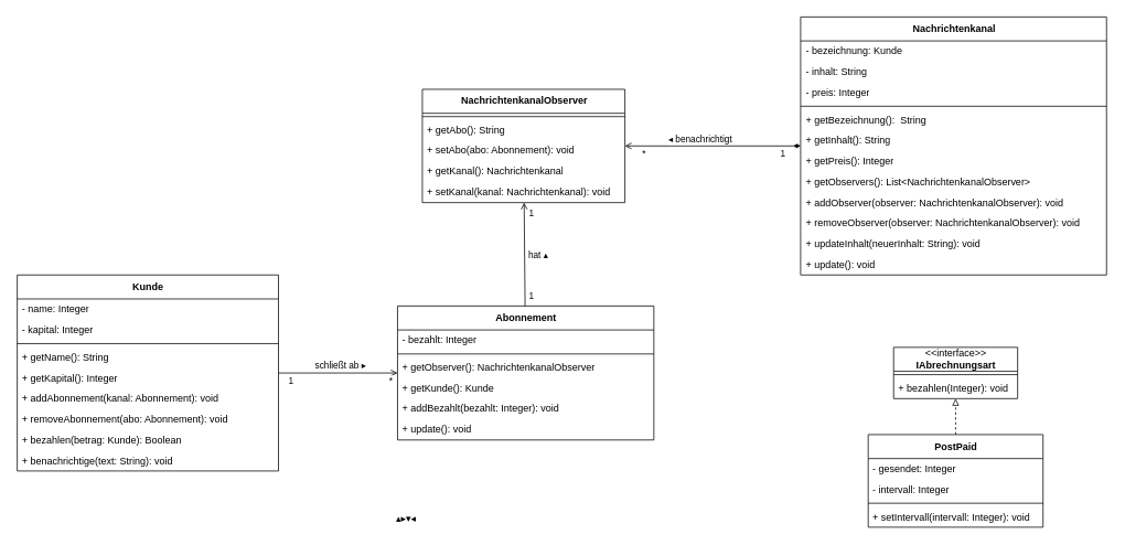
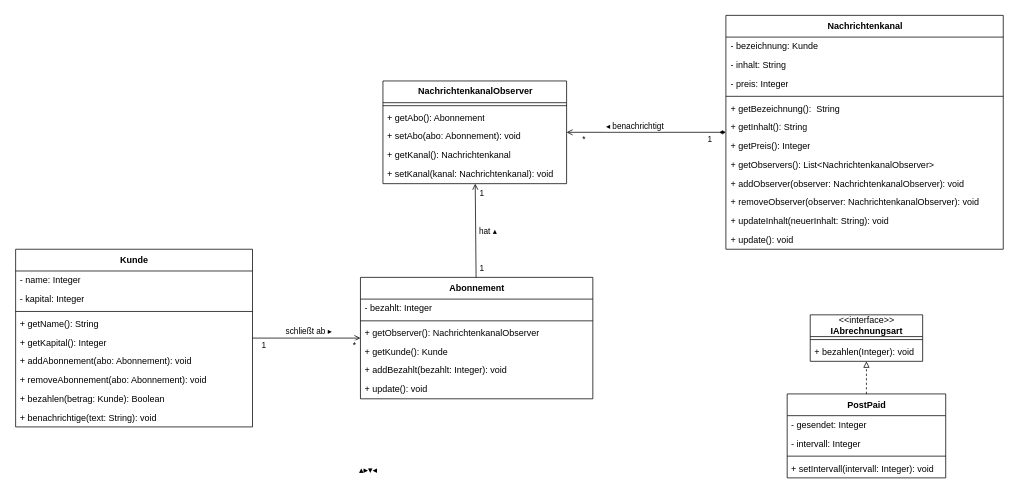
  <mxCell id="0" />
  <mxCell id="1" parent="0" />
  <mxCell id="2" value="Kunde" style="swimlane;fontStyle=1;align=center;verticalAlign=middle;childLayout=stackLayout;horizontal=1;startSize=29;horizontalStack=0;resizeParent=1;resizeParentMax=0;resizeLast=0;collapsible=0;marginBottom=0;html=1;" vertex="1" parent="1"><mxGeometry x="20" y="332" width="316" height="237" as="geometry" /></mxCell>
  <mxCell id="3" value="&lt;div&gt;- name: Integer&lt;/div&gt;" style="text;html=1;strokeColor=none;fillColor=none;align=left;verticalAlign=middle;spacingLeft=4;spacingRight=4;overflow=hidden;rotatable=0;points=[[0,0.5],[1,0.5]];portConstraint=eastwest;" vertex="1" parent="2"><mxGeometry y="29" width="316" height="25" as="geometry" /></mxCell>
  <mxCell id="4" value="&lt;div&gt;- kapital: Integer&lt;/div&gt;" style="text;html=1;strokeColor=none;fillColor=none;align=left;verticalAlign=middle;spacingLeft=4;spacingRight=4;overflow=hidden;rotatable=0;points=[[0,0.5],[1,0.5]];portConstraint=eastwest;" vertex="1" parent="2"><mxGeometry y="54" width="316" height="25" as="geometry" /></mxCell>
  <mxCell id="5" value="" style="line;strokeWidth=1;fillColor=none;align=left;verticalAlign=middle;spacingTop=-1;spacingLeft=3;spacingRight=3;rotatable=0;labelPosition=right;points=[];portConstraint=eastwest;" vertex="1" parent="2"><mxGeometry y="79" width="316" height="8" as="geometry" /></mxCell>
  <mxCell id="6" value="+ getName(): String" style="text;html=1;strokeColor=none;fillColor=none;align=left;verticalAlign=middle;spacingLeft=4;spacingRight=4;overflow=hidden;rotatable=0;points=[[0,0.5],[1,0.5]];portConstraint=eastwest;" vertex="1" parent="2"><mxGeometry y="87" width="316" height="25" as="geometry" /></mxCell>
  <mxCell id="7" value="+ getKapital(): Integer" style="text;html=1;strokeColor=none;fillColor=none;align=left;verticalAlign=middle;spacingLeft=4;spacingRight=4;overflow=hidden;rotatable=0;points=[[0,0.5],[1,0.5]];portConstraint=eastwest;" vertex="1" parent="2"><mxGeometry y="112" width="316" height="25" as="geometry" /></mxCell>
- <mxCell id="8" value="+ addAbonnement(kanal: Abonnement): void" style="text;html=1;strokeColor=none;fillColor=none;align=left;verticalAlign=middle;spacingLeft=4;spacingRight=4;overflow=hidden;rotatable=0;points=[[0,0.5],[1,0.5]];portConstraint=eastwest;" vertex="1" parent="2"><mxGeometry y="137" width="316" height="25" as="geometry" /></mxCell>
+ <mxCell id="8" value="+ addAbonnement(abo: Abonnement): void" style="text;html=1;strokeColor=none;fillColor=none;align=left;verticalAlign=middle;spacingLeft=4;spacingRight=4;overflow=hidden;rotatable=0;points=[[0,0.5],[1,0.5]];portConstraint=eastwest;" vertex="1" parent="2"><mxGeometry y="137" width="316" height="25" as="geometry" /></mxCell>
  <mxCell id="9" value="+ removeAbonnement(abo: Abonnement): void" style="text;html=1;strokeColor=none;fillColor=none;align=left;verticalAlign=middle;spacingLeft=4;spacingRight=4;overflow=hidden;rotatable=0;points=[[0,0.5],[1,0.5]];portConstraint=eastwest;" vertex="1" parent="2"><mxGeometry y="162" width="316" height="25" as="geometry" /></mxCell>
  <mxCell id="10" value="+ bezahlen(betrag: Kunde): Boolean" style="text;html=1;strokeColor=none;fillColor=none;align=left;verticalAlign=middle;spacingLeft=4;spacingRight=4;overflow=hidden;rotatable=0;points=[[0,0.5],[1,0.5]];portConstraint=eastwest;" vertex="1" parent="2"><mxGeometry y="187" width="316" height="25" as="geometry" /></mxCell>
  <mxCell id="11" value="+ benachrichtige(text: String): void" style="text;html=1;strokeColor=none;fillColor=none;align=left;verticalAlign=middle;spacingLeft=4;spacingRight=4;overflow=hidden;rotatable=0;points=[[0,0.5],[1,0.5]];portConstraint=eastwest;" vertex="1" parent="2"><mxGeometry y="212" width="316" height="25" as="geometry" /></mxCell>
  <mxCell id="12" value="&lt;div&gt;Abonnement&lt;/div&gt;" style="swimlane;fontStyle=1;align=center;verticalAlign=middle;childLayout=stackLayout;horizontal=1;startSize=29;horizontalStack=0;resizeParent=1;resizeParentMax=0;resizeLast=0;collapsible=0;marginBottom=0;html=1;" vertex="1" parent="1"><mxGeometry x="480" y="369.5" width="310" height="162" as="geometry" /></mxCell>
  <mxCell id="13" value="- bezahlt: Integer" style="text;html=1;strokeColor=none;fillColor=none;align=left;verticalAlign=middle;spacingLeft=4;spacingRight=4;overflow=hidden;rotatable=0;points=[[0,0.5],[1,0.5]];portConstraint=eastwest;" vertex="1" parent="12"><mxGeometry y="29" width="310" height="25" as="geometry" /></mxCell>
  <mxCell id="14" value="" style="line;strokeWidth=1;fillColor=none;align=left;verticalAlign=middle;spacingTop=-1;spacingLeft=3;spacingRight=3;rotatable=0;labelPosition=right;points=[];portConstraint=eastwest;" vertex="1" parent="12"><mxGeometry y="54" width="310" height="8" as="geometry" /></mxCell>
  <mxCell id="15" value="+ getObserver(): NachrichtenkanalObserver" style="text;html=1;strokeColor=none;fillColor=none;align=left;verticalAlign=middle;spacingLeft=4;spacingRight=4;overflow=hidden;rotatable=0;points=[[0,0.5],[1,0.5]];portConstraint=eastwest;" vertex="1" parent="12"><mxGeometry y="62" width="310" height="25" as="geometry" /></mxCell>
  <mxCell id="16" value="+ getKunde(): Kunde" style="text;html=1;strokeColor=none;fillColor=none;align=left;verticalAlign=middle;spacingLeft=4;spacingRight=4;overflow=hidden;rotatable=0;points=[[0,0.5],[1,0.5]];portConstraint=eastwest;" vertex="1" parent="12"><mxGeometry y="87" width="310" height="25" as="geometry" /></mxCell>
  <mxCell id="17" value="+ addBezahlt(bezahlt: Integer): void" style="text;html=1;strokeColor=none;fillColor=none;align=left;verticalAlign=middle;spacingLeft=4;spacingRight=4;overflow=hidden;rotatable=0;points=[[0,0.5],[1,0.5]];portConstraint=eastwest;" vertex="1" parent="12"><mxGeometry y="112" width="310" height="25" as="geometry" /></mxCell>
  <mxCell id="18" value="+ update(): void" style="text;html=1;strokeColor=none;fillColor=none;align=left;verticalAlign=middle;spacingLeft=4;spacingRight=4;overflow=hidden;rotatable=0;points=[[0,0.5],[1,0.5]];portConstraint=eastwest;" vertex="1" parent="12"><mxGeometry y="137" width="310" height="25" as="geometry" /></mxCell>
  <mxCell id="19" value="NachrichtenkanalObserver" style="swimlane;fontStyle=1;align=center;verticalAlign=middle;childLayout=stackLayout;horizontal=1;startSize=29;horizontalStack=0;resizeParent=1;resizeParentMax=0;resizeLast=0;collapsible=0;marginBottom=0;html=1;" vertex="1" parent="1"><mxGeometry x="510" y="107.5" width="245" height="137" as="geometry" /></mxCell>
  <mxCell id="20" value="" style="line;strokeWidth=1;fillColor=none;align=left;verticalAlign=middle;spacingTop=-1;spacingLeft=3;spacingRight=3;rotatable=0;labelPosition=right;points=[];portConstraint=eastwest;" vertex="1" parent="19"><mxGeometry y="29" width="245" height="8" as="geometry" /></mxCell>
- <mxCell id="21" value="+ getAbo(): String" style="text;html=1;strokeColor=none;fillColor=none;align=left;verticalAlign=middle;spacingLeft=4;spacingRight=4;overflow=hidden;rotatable=0;points=[[0,0.5],[1,0.5]];portConstraint=eastwest;" vertex="1" parent="19"><mxGeometry y="37" width="245" height="25" as="geometry" /></mxCell>
+ <mxCell id="21" value="+ getAbo(): Abonnement" style="text;html=1;strokeColor=none;fillColor=none;align=left;verticalAlign=middle;spacingLeft=4;spacingRight=4;overflow=hidden;rotatable=0;points=[[0,0.5],[1,0.5]];portConstraint=eastwest;" vertex="1" parent="19"><mxGeometry y="37" width="245" height="25" as="geometry" /></mxCell>
  <mxCell id="22" value="+ setAbo(abo: Abonnement): void" style="text;html=1;strokeColor=none;fillColor=none;align=left;verticalAlign=middle;spacingLeft=4;spacingRight=4;overflow=hidden;rotatable=0;points=[[0,0.5],[1,0.5]];portConstraint=eastwest;" vertex="1" parent="19"><mxGeometry y="62" width="245" height="25" as="geometry" /></mxCell>
  <mxCell id="23" value="+ getKanal(): Nachrichtenkanal" style="text;html=1;strokeColor=none;fillColor=none;align=left;verticalAlign=middle;spacingLeft=4;spacingRight=4;overflow=hidden;rotatable=0;points=[[0,0.5],[1,0.5]];portConstraint=eastwest;" vertex="1" parent="19"><mxGeometry y="87" width="245" height="25" as="geometry" /></mxCell>
  <mxCell id="24" value="+ setKanal(kanal: Nachrichtenkanal): void" style="text;html=1;strokeColor=none;fillColor=none;align=left;verticalAlign=middle;spacingLeft=4;spacingRight=4;overflow=hidden;rotatable=0;points=[[0,0.5],[1,0.5]];portConstraint=eastwest;" vertex="1" parent="19"><mxGeometry y="112" width="245" height="25" as="geometry" /></mxCell>
  <mxCell id="25" value="&lt;div&gt;Nachrichtenkanal&lt;/div&gt;" style="swimlane;fontStyle=1;align=center;verticalAlign=middle;childLayout=stackLayout;horizontal=1;startSize=29;horizontalStack=0;resizeParent=1;resizeParentMax=0;resizeLast=0;collapsible=0;marginBottom=0;html=1;" vertex="1" parent="1"><mxGeometry x="967.5" y="20" width="370" height="312" as="geometry" /></mxCell>
  <mxCell id="26" value="- bezeichnung: Kunde" style="text;html=1;strokeColor=none;fillColor=none;align=left;verticalAlign=middle;spacingLeft=4;spacingRight=4;overflow=hidden;rotatable=0;points=[[0,0.5],[1,0.5]];portConstraint=eastwest;" vertex="1" parent="25"><mxGeometry y="29" width="370" height="25" as="geometry" /></mxCell>
  <mxCell id="27" value="- inhalt: String" style="text;html=1;strokeColor=none;fillColor=none;align=left;verticalAlign=middle;spacingLeft=4;spacingRight=4;overflow=hidden;rotatable=0;points=[[0,0.5],[1,0.5]];portConstraint=eastwest;" vertex="1" parent="25"><mxGeometry y="54" width="370" height="25" as="geometry" /></mxCell>
  <mxCell id="28" value="- preis: Integer" style="text;html=1;strokeColor=none;fillColor=none;align=left;verticalAlign=middle;spacingLeft=4;spacingRight=4;overflow=hidden;rotatable=0;points=[[0,0.5],[1,0.5]];portConstraint=eastwest;" vertex="1" parent="25"><mxGeometry y="79" width="370" height="25" as="geometry" /></mxCell>
  <mxCell id="29" value="" style="line;strokeWidth=1;fillColor=none;align=left;verticalAlign=middle;spacingTop=-1;spacingLeft=3;spacingRight=3;rotatable=0;labelPosition=right;points=[];portConstraint=eastwest;" vertex="1" parent="25"><mxGeometry y="104" width="370" height="8" as="geometry" /></mxCell>
  <mxCell id="30" value="+ getBezeichnung():&amp;nbsp; String" style="text;html=1;strokeColor=none;fillColor=none;align=left;verticalAlign=middle;spacingLeft=4;spacingRight=4;overflow=hidden;rotatable=0;points=[[0,0.5],[1,0.5]];portConstraint=eastwest;" vertex="1" parent="25"><mxGeometry y="112" width="370" height="25" as="geometry" /></mxCell>
  <mxCell id="31" value="+ getInhalt(): String" style="text;html=1;strokeColor=none;fillColor=none;align=left;verticalAlign=middle;spacingLeft=4;spacingRight=4;overflow=hidden;rotatable=0;points=[[0,0.5],[1,0.5]];portConstraint=eastwest;" vertex="1" parent="25"><mxGeometry y="137" width="370" height="25" as="geometry" /></mxCell>
  <mxCell id="32" value="+ getPreis(): Integer" style="text;html=1;strokeColor=none;fillColor=none;align=left;verticalAlign=middle;spacingLeft=4;spacingRight=4;overflow=hidden;rotatable=0;points=[[0,0.5],[1,0.5]];portConstraint=eastwest;" vertex="1" parent="25"><mxGeometry y="162" width="370" height="25" as="geometry" /></mxCell>
  <mxCell id="33" value="+ getObservers(): List&amp;lt;NachrichtenkanalObserver&amp;gt;" style="text;html=1;strokeColor=none;fillColor=none;align=left;verticalAlign=middle;spacingLeft=4;spacingRight=4;overflow=hidden;rotatable=0;points=[[0,0.5],[1,0.5]];portConstraint=eastwest;" vertex="1" parent="25"><mxGeometry y="187" width="370" height="25" as="geometry" /></mxCell>
  <mxCell id="34" value="+ addObserver(observer: NachrichtenkanalObserver): void" style="text;html=1;strokeColor=none;fillColor=none;align=left;verticalAlign=middle;spacingLeft=4;spacingRight=4;overflow=hidden;rotatable=0;points=[[0,0.5],[1,0.5]];portConstraint=eastwest;" vertex="1" parent="25"><mxGeometry y="212" width="370" height="25" as="geometry" /></mxCell>
  <mxCell id="35" value="+ removeObserver(observer: NachrichtenkanalObserver): void" style="text;html=1;strokeColor=none;fillColor=none;align=left;verticalAlign=middle;spacingLeft=4;spacingRight=4;overflow=hidden;rotatable=0;points=[[0,0.5],[1,0.5]];portConstraint=eastwest;" vertex="1" parent="25"><mxGeometry y="237" width="370" height="25" as="geometry" /></mxCell>
  <mxCell id="36" value="+ updateInhalt(neuerInhalt: String): void" style="text;html=1;strokeColor=none;fillColor=none;align=left;verticalAlign=middle;spacingLeft=4;spacingRight=4;overflow=hidden;rotatable=0;points=[[0,0.5],[1,0.5]];portConstraint=eastwest;" vertex="1" parent="25"><mxGeometry y="262" width="370" height="25" as="geometry" /></mxCell>
  <mxCell id="37" value="+ update(): void" style="text;html=1;strokeColor=none;fillColor=none;align=left;verticalAlign=middle;spacingLeft=4;spacingRight=4;overflow=hidden;rotatable=0;points=[[0,0.5],[1,0.5]];portConstraint=eastwest;" vertex="1" parent="25"><mxGeometry y="287" width="370" height="25" as="geometry" /></mxCell>
  <mxCell id="38" value="&lt;div&gt;&lt;span style=&quot;font-weight: normal&quot;&gt;&amp;lt;&amp;lt;interface&amp;gt;&amp;gt;&lt;/span&gt;&lt;/div&gt;&lt;div&gt;IAbrechnungsart&lt;br&gt;&lt;/div&gt;" style="swimlane;fontStyle=1;align=center;verticalAlign=middle;childLayout=stackLayout;horizontal=1;startSize=29;horizontalStack=0;resizeParent=1;resizeParentMax=0;resizeLast=0;collapsible=0;marginBottom=0;html=1;" vertex="1" parent="1"><mxGeometry x="1080" y="419.5" width="150" height="62" as="geometry" /></mxCell>
  <mxCell id="39" value="" style="line;strokeWidth=1;fillColor=none;align=left;verticalAlign=middle;spacingTop=-1;spacingLeft=3;spacingRight=3;rotatable=0;labelPosition=right;points=[];portConstraint=eastwest;" vertex="1" parent="38"><mxGeometry y="29" width="150" height="8" as="geometry" /></mxCell>
  <mxCell id="40" value="+ bezahlen(Integer): void" style="text;html=1;strokeColor=none;fillColor=none;align=left;verticalAlign=middle;spacingLeft=4;spacingRight=4;overflow=hidden;rotatable=0;points=[[0,0.5],[1,0.5]];portConstraint=eastwest;" vertex="1" parent="38"><mxGeometry y="37" width="150" height="25" as="geometry" /></mxCell>
  <mxCell id="41" value="PostPaid" style="swimlane;fontStyle=1;align=center;verticalAlign=middle;childLayout=stackLayout;horizontal=1;startSize=29;horizontalStack=0;resizeParent=1;resizeParentMax=0;resizeLast=0;collapsible=0;marginBottom=0;html=1;" vertex="1" parent="1"><mxGeometry x="1049.25" y="525" width="211.5" height="112" as="geometry" /></mxCell>
  <mxCell id="42" value="- gesendet: Integer" style="text;html=1;strokeColor=none;fillColor=none;align=left;verticalAlign=middle;spacingLeft=4;spacingRight=4;overflow=hidden;rotatable=0;points=[[0,0.5],[1,0.5]];portConstraint=eastwest;" vertex="1" parent="41"><mxGeometry y="29" width="211.5" height="25" as="geometry" /></mxCell>
  <mxCell id="43" value="- intervall: Integer" style="text;html=1;strokeColor=none;fillColor=none;align=left;verticalAlign=middle;spacingLeft=4;spacingRight=4;overflow=hidden;rotatable=0;points=[[0,0.5],[1,0.5]];portConstraint=eastwest;" vertex="1" parent="41"><mxGeometry y="54" width="211.5" height="25" as="geometry" /></mxCell>
  <mxCell id="44" value="" style="line;strokeWidth=1;fillColor=none;align=left;verticalAlign=middle;spacingTop=-1;spacingLeft=3;spacingRight=3;rotatable=0;labelPosition=right;points=[];portConstraint=eastwest;" vertex="1" parent="41"><mxGeometry y="79" width="211.5" height="8" as="geometry" /></mxCell>
  <mxCell id="45" value="+ setIntervall(intervall: Integer): void" style="text;html=1;strokeColor=none;fillColor=none;align=left;verticalAlign=middle;spacingLeft=4;spacingRight=4;overflow=hidden;rotatable=0;points=[[0,0.5],[1,0.5]];portConstraint=eastwest;" vertex="1" parent="41"><mxGeometry y="87" width="211.5" height="25" as="geometry" /></mxCell>
  <mxCell id="46" value="" style="html=1;verticalAlign=bottom;labelBackgroundColor=none;endArrow=open;endFill=0;rounded=0;" edge="1" parent="1" source="2" target="12"><mxGeometry width="160" relative="1" as="geometry"><mxPoint x="590" y="577" as="sourcePoint" /><mxPoint x="800" y="517" as="targetPoint" /></mxGeometry></mxCell>
  <mxCell id="47" value="schließt ab ▸" style="edgeLabel;html=1;align=center;verticalAlign=middle;resizable=0;points=[];" vertex="1" connectable="0" parent="46"><mxGeometry x="-0.253" relative="1" as="geometry"><mxPoint x="20" y="-9" as="offset" /></mxGeometry></mxCell>
  <mxCell id="48" value="1" style="edgeLabel;html=1;align=center;verticalAlign=middle;resizable=0;points=[];" vertex="1" connectable="0" parent="46"><mxGeometry x="0.123" y="-1" relative="1" as="geometry"><mxPoint x="-67" y="8" as="offset" /></mxGeometry></mxCell>
  <mxCell id="49" value="*" style="edgeLabel;html=1;align=center;verticalAlign=middle;resizable=0;points=[];" vertex="1" connectable="0" parent="46"><mxGeometry x="0.383" y="-1" relative="1" as="geometry"><mxPoint x="35" y="8" as="offset" /></mxGeometry></mxCell>
  <mxCell id="50" value="" style="html=1;verticalAlign=bottom;labelBackgroundColor=none;endArrow=block;endFill=0;rounded=0;dashed=1;" edge="1" parent="1" source="41" target="38"><mxGeometry width="160" relative="1" as="geometry"><mxPoint x="956.969" y="565" as="sourcePoint" /><mxPoint x="992.031" y="499" as="targetPoint" /></mxGeometry></mxCell>
  <mxCell id="51" value="▴▸▾◂" style="text;html=1;align=center;verticalAlign=middle;resizable=0;points=[];autosize=1;strokeColor=none;fillColor=none;" vertex="1" parent="1"><mxGeometry x="460" y="617" width="60" height="20" as="geometry" /></mxCell>
  <mxCell id="52" value="" style="html=1;verticalAlign=bottom;labelBackgroundColor=none;endArrow=open;endFill=0;rounded=0;" edge="1" parent="1" source="12" target="19"><mxGeometry width="160" relative="1" as="geometry"><mxPoint x="784" y="460.5" as="sourcePoint" /><mxPoint x="933.5" y="460.5" as="targetPoint" /></mxGeometry></mxCell>
  <mxCell id="53" value="1" style="edgeLabel;html=1;align=center;verticalAlign=middle;resizable=0;points=[];" vertex="1" connectable="0" parent="52"><mxGeometry x="0.123" y="-1" relative="1" as="geometry"><mxPoint x="7" y="58" as="offset" /></mxGeometry></mxCell>
  <mxCell id="54" value="1" style="edgeLabel;html=1;align=center;verticalAlign=middle;resizable=0;points=[];" vertex="1" connectable="0" parent="52"><mxGeometry x="0.383" y="-1" relative="1" as="geometry"><mxPoint x="7" y="-26" as="offset" /></mxGeometry></mxCell>
  <mxCell id="55" value="hat ▴" style="edgeLabel;html=1;align=center;verticalAlign=middle;resizable=0;points=[];" vertex="1" connectable="0" parent="52"><mxGeometry x="0.14" y="1" relative="1" as="geometry"><mxPoint x="17" y="9" as="offset" /></mxGeometry></mxCell>
  <mxCell id="56" value="" style="html=1;verticalAlign=bottom;labelBackgroundColor=none;endArrow=diamondThin;endFill=1;rounded=0;startArrow=open;startFill=0;" edge="1" parent="1" source="19" target="25"><mxGeometry width="160" relative="1" as="geometry"><mxPoint x="596" y="460.5" as="sourcePoint" /><mxPoint x="684" y="460.5" as="targetPoint" /></mxGeometry></mxCell>
  <mxCell id="57" value="◂ benachrichtigt" style="edgeLabel;html=1;align=center;verticalAlign=middle;resizable=0;points=[];" vertex="1" connectable="0" parent="56"><mxGeometry x="-0.253" relative="1" as="geometry"><mxPoint x="11" y="-9" as="offset" /></mxGeometry></mxCell>
  <mxCell id="58" value="1" style="edgeLabel;html=1;align=center;verticalAlign=middle;resizable=0;points=[];" vertex="1" connectable="0" parent="56"><mxGeometry x="0.123" y="-1" relative="1" as="geometry"><mxPoint x="71" y="7" as="offset" /></mxGeometry></mxCell>
  <mxCell id="59" value="*" style="edgeLabel;html=1;align=center;verticalAlign=middle;resizable=0;points=[];" vertex="1" connectable="0" parent="56"><mxGeometry x="0.383" y="-1" relative="1" as="geometry"><mxPoint x="-125" y="8" as="offset" /></mxGeometry></mxCell>
